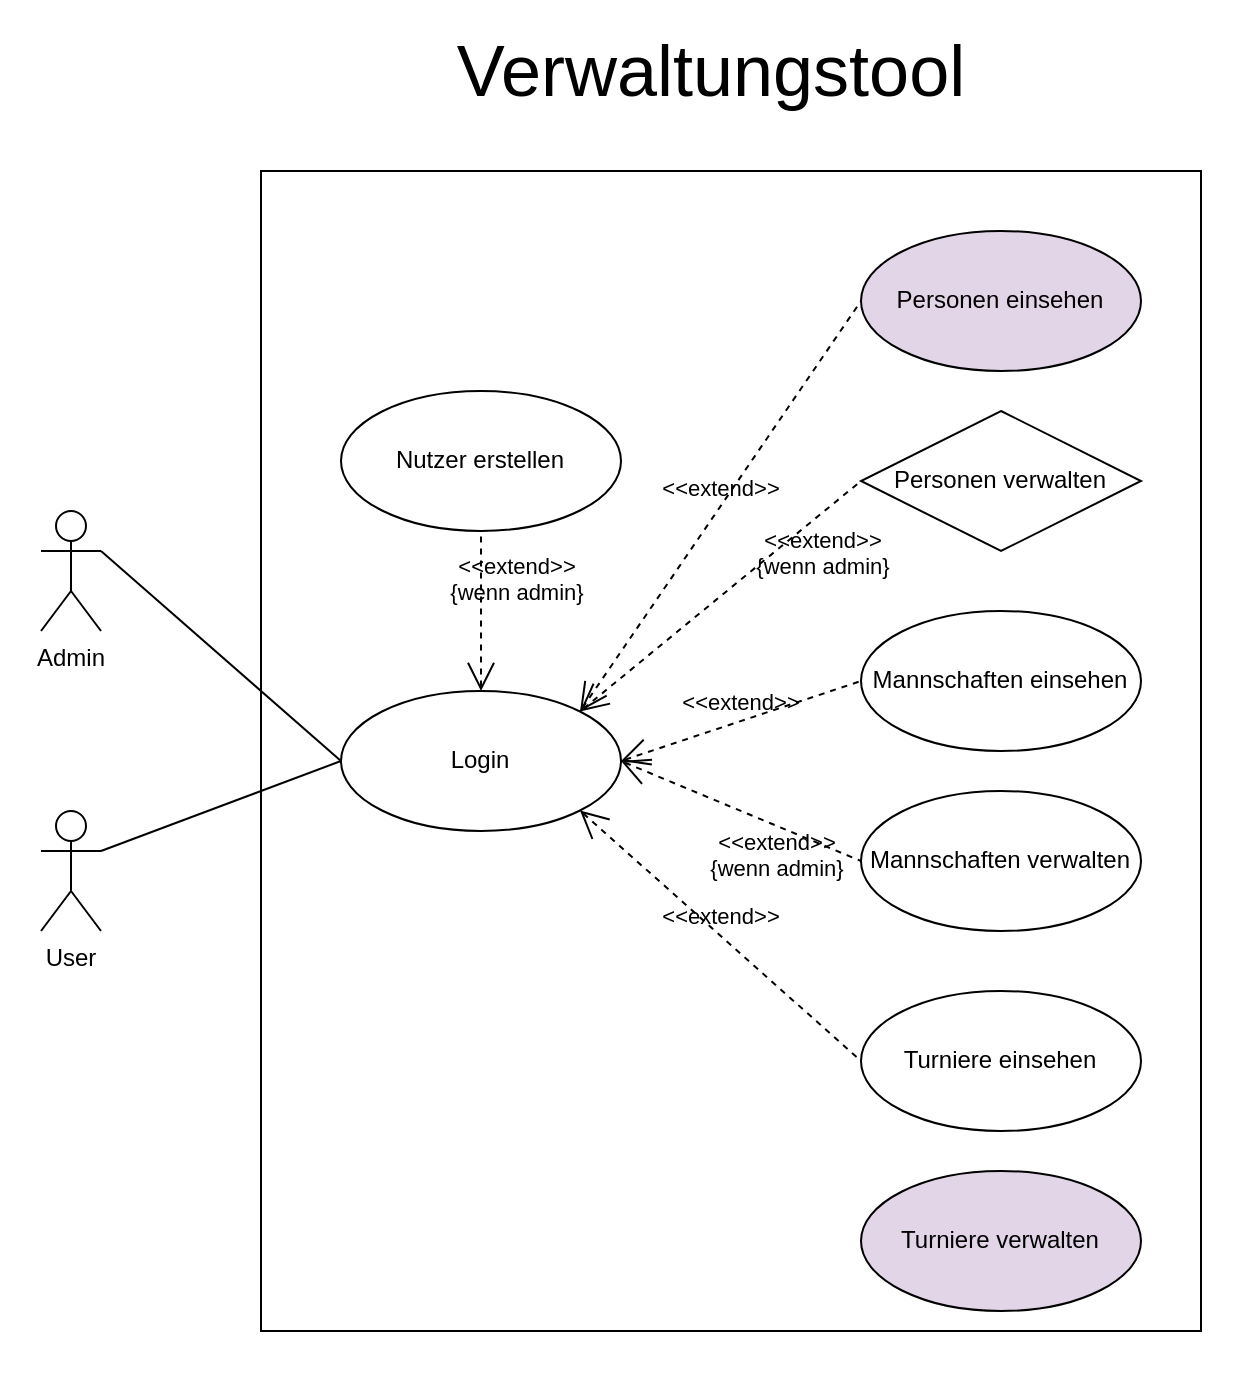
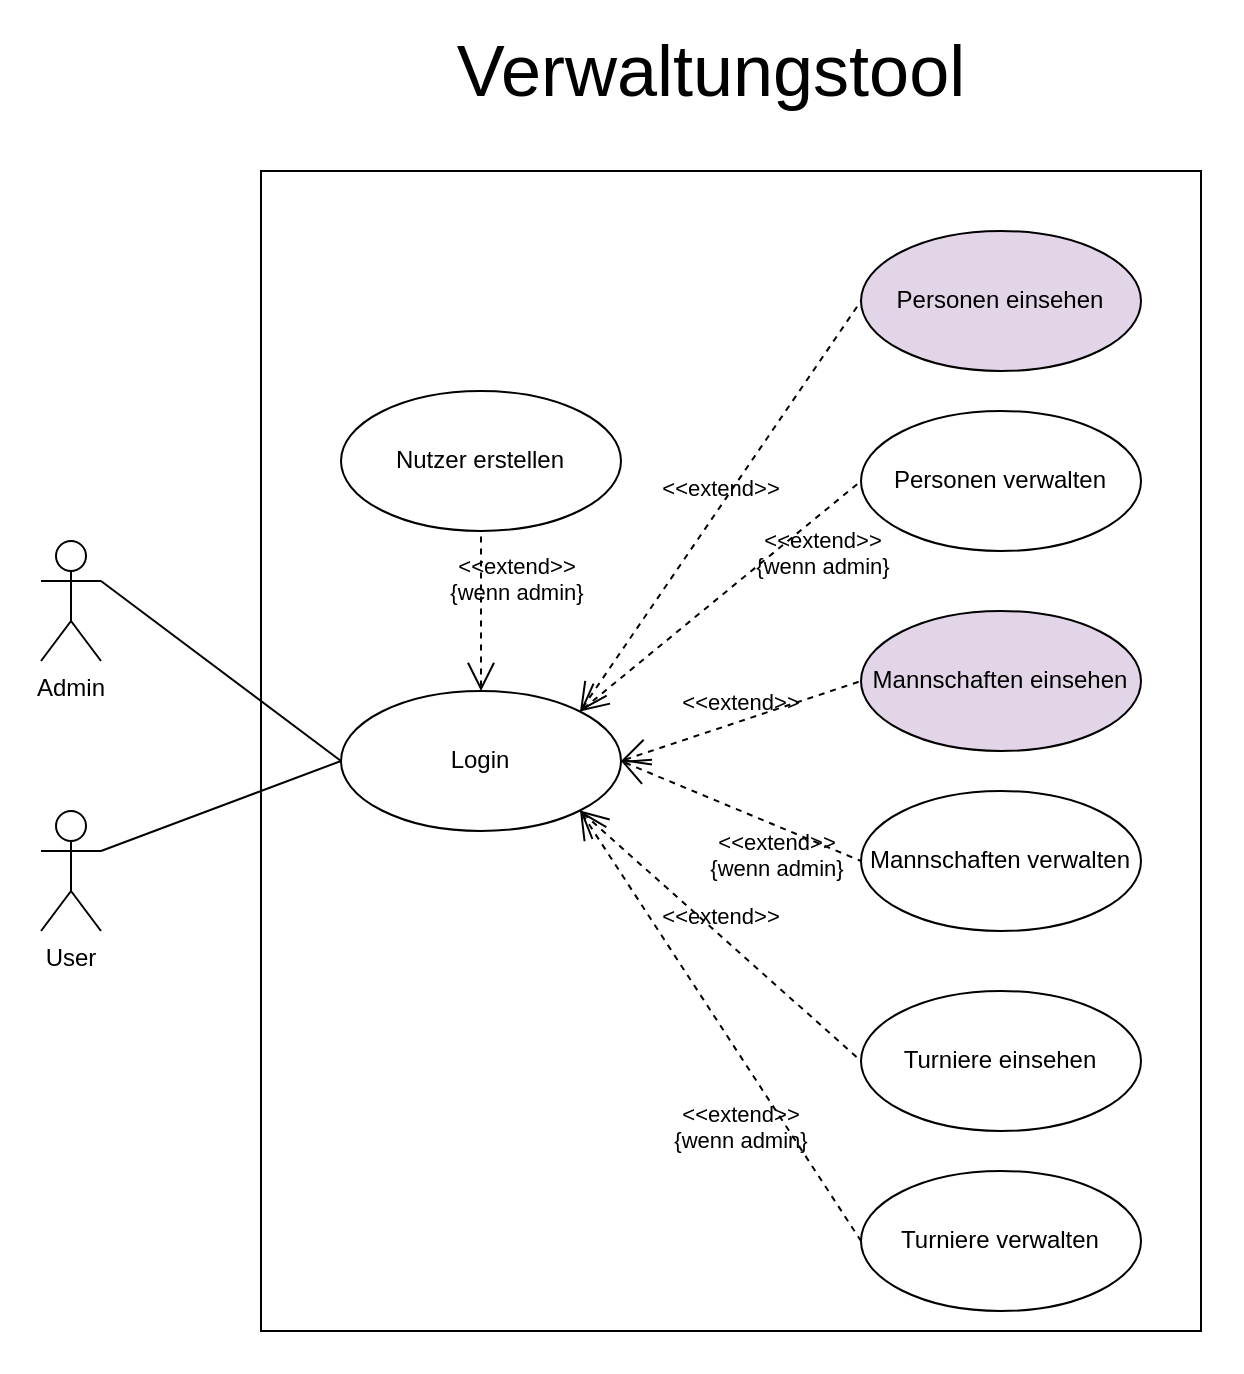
  <mxCell id="0" />
  <mxCell id="1" parent="0" />
- <mxCell id="2" value="Admin" style="shape=umlActor;html=1;verticalLabelPosition=bottom;verticalAlign=top;align=center;" vertex="1" parent="1"><mxGeometry x="20" y="255" width="30" height="60" as="geometry" /></mxCell>
+ <mxCell id="2" value="Admin" style="shape=umlActor;html=1;verticalLabelPosition=bottom;verticalAlign=top;align=center;" vertex="1" parent="1"><mxGeometry x="20" y="270" width="30" height="60" as="geometry" /></mxCell>
  <mxCell id="3" value="User" style="shape=umlActor;html=1;verticalLabelPosition=bottom;verticalAlign=top;align=center;" vertex="1" parent="1"><mxGeometry x="20" y="405" width="30" height="60" as="geometry" /></mxCell>
- <mxCell id="4" value="&lt;div&gt;Personen verwalten&lt;/div&gt;" style="rhombus;whiteSpace=wrap;html=1;" vertex="1" parent="1"><mxGeometry x="430" y="205" width="140" height="70" as="geometry" /></mxCell>
- <mxCell id="5" value="Mannschaften einsehen" style="ellipse;whiteSpace=wrap;html=1;" vertex="1" parent="1"><mxGeometry x="430" y="305" width="140" height="70" as="geometry" /></mxCell>
+ <mxCell id="4" value="&lt;div&gt;Personen verwalten&lt;/div&gt;" style="ellipse;whiteSpace=wrap;html=1;" vertex="1" parent="1"><mxGeometry x="430" y="205" width="140" height="70" as="geometry" /></mxCell>
+ <mxCell id="5" value="Mannschaften einsehen" style="ellipse;whiteSpace=wrap;html=1;fillColor=#e1d5e7;" vertex="1" parent="1"><mxGeometry x="430" y="305" width="140" height="70" as="geometry" /></mxCell>
  <mxCell id="6" value="Turniere einsehen" style="ellipse;whiteSpace=wrap;html=1;" vertex="1" parent="1"><mxGeometry x="430" y="495" width="140" height="70" as="geometry" /></mxCell>
  <mxCell id="7" value="Login" style="ellipse;whiteSpace=wrap;html=1;" vertex="1" parent="1"><mxGeometry x="170" y="345" width="140" height="70" as="geometry" /></mxCell>
  <mxCell id="8" value="Nutzer erstellen" style="ellipse;whiteSpace=wrap;html=1;" vertex="1" parent="1"><mxGeometry x="170" y="195" width="140" height="70" as="geometry" /></mxCell>
  <mxCell id="9" value="Personen einsehen" style="ellipse;whiteSpace=wrap;html=1;fillColor=#e1d5e7;" vertex="1" parent="1"><mxGeometry x="430" y="115" width="140" height="70" as="geometry" /></mxCell>
  <mxCell id="10" value="Mannschaften verwalten" style="ellipse;whiteSpace=wrap;html=1;" vertex="1" parent="1"><mxGeometry x="430" y="395" width="140" height="70" as="geometry" /></mxCell>
- <mxCell id="11" value="Turniere verwalten" style="ellipse;whiteSpace=wrap;html=1;fillColor=#e1d5e7;" vertex="1" parent="1"><mxGeometry x="430" y="585" width="140" height="70" as="geometry" /></mxCell>
+ <mxCell id="11" value="Turniere verwalten" style="ellipse;whiteSpace=wrap;html=1;" vertex="1" parent="1"><mxGeometry x="430" y="585" width="140" height="70" as="geometry" /></mxCell>
  <mxCell id="12" value="&amp;lt;&amp;lt;extend&amp;gt;&amp;gt;" style="edgeStyle=none;html=1;startArrow=open;endArrow=none;startSize=12;verticalAlign=bottom;dashed=1;labelBackgroundColor=none;exitX=1;exitY=0;exitDx=0;exitDy=0;entryX=0;entryY=0.5;entryDx=0;entryDy=0;" edge="1" parent="1" source="7" target="9"><mxGeometry width="160" relative="1" as="geometry"><mxPoint x="290" y="455" as="sourcePoint" /><mxPoint x="450" y="455" as="targetPoint" /></mxGeometry></mxCell>
  <mxCell id="13" value="&lt;div&gt;&amp;lt;&amp;lt;extend&amp;gt;&amp;gt;&lt;/div&gt;&lt;div&gt;{wenn admin}&lt;br&gt;&lt;/div&gt;" style="edgeStyle=none;html=1;startArrow=open;endArrow=none;startSize=12;verticalAlign=bottom;dashed=1;labelBackgroundColor=none;entryX=0;entryY=0.5;entryDx=0;entryDy=0;exitX=1;exitY=0;exitDx=0;exitDy=0;" edge="1" parent="1" source="7" target="4"><mxGeometry x="0.476" y="-28" width="160" relative="1" as="geometry"><mxPoint x="310" y="375" as="sourcePoint" /><mxPoint x="440" y="160" as="targetPoint" /><mxPoint as="offset" /></mxGeometry></mxCell>
  <mxCell id="14" value="&lt;div&gt;&amp;lt;&amp;lt;extend&amp;gt;&amp;gt;&lt;/div&gt;&lt;div&gt;{wenn admin}&lt;br&gt;&lt;/div&gt;" style="edgeStyle=none;html=1;startArrow=open;endArrow=none;startSize=12;verticalAlign=bottom;dashed=1;labelBackgroundColor=none;entryX=0;entryY=0.5;entryDx=0;entryDy=0;exitX=1;exitY=0.5;exitDx=0;exitDy=0;" edge="1" parent="1" source="7" target="10"><mxGeometry x="0.476" y="-28" width="160" relative="1" as="geometry"><mxPoint x="320" y="390" as="sourcePoint" /><mxPoint x="440" y="250" as="targetPoint" /><mxPoint as="offset" /></mxGeometry></mxCell>
+ <mxCell id="15" value="&lt;div&gt;&amp;lt;&amp;lt;extend&amp;gt;&amp;gt;&lt;/div&gt;&lt;div&gt;{wenn admin}&lt;br&gt;&lt;/div&gt;" style="edgeStyle=none;html=1;startArrow=open;endArrow=none;startSize=12;verticalAlign=bottom;dashed=1;labelBackgroundColor=none;entryX=0;entryY=0.5;entryDx=0;entryDy=0;exitX=1;exitY=1;exitDx=0;exitDy=0;" edge="1" parent="1" source="7" target="11"><mxGeometry x="0.476" y="-28" width="160" relative="1" as="geometry"><mxPoint x="320" y="390" as="sourcePoint" /><mxPoint x="440" y="440" as="targetPoint" /><mxPoint as="offset" /></mxGeometry></mxCell>
  <mxCell id="16" value="&amp;lt;&amp;lt;extend&amp;gt;&amp;gt;" style="edgeStyle=none;html=1;startArrow=open;endArrow=none;startSize=12;verticalAlign=bottom;dashed=1;labelBackgroundColor=none;exitX=1;exitY=0.5;exitDx=0;exitDy=0;entryX=0;entryY=0.5;entryDx=0;entryDy=0;" edge="1" parent="1" source="7" target="5"><mxGeometry width="160" relative="1" as="geometry"><mxPoint x="320" y="390" as="sourcePoint" /><mxPoint x="440" y="160" as="targetPoint" /></mxGeometry></mxCell>
  <mxCell id="17" value="&amp;lt;&amp;lt;extend&amp;gt;&amp;gt;" style="edgeStyle=none;html=1;startArrow=open;endArrow=none;startSize=12;verticalAlign=bottom;dashed=1;labelBackgroundColor=none;exitX=1;exitY=1;exitDx=0;exitDy=0;entryX=0;entryY=0.5;entryDx=0;entryDy=0;" edge="1" parent="1" source="7" target="6"><mxGeometry width="160" relative="1" as="geometry"><mxPoint x="320" y="390" as="sourcePoint" /><mxPoint x="440" y="350" as="targetPoint" /></mxGeometry></mxCell>
  <mxCell id="18" value="&lt;div&gt;&amp;lt;&amp;lt;extend&amp;gt;&amp;gt;&lt;/div&gt;&lt;div&gt;{wenn admin}&lt;br&gt;&lt;/div&gt;" style="edgeStyle=none;html=1;startArrow=open;endArrow=none;startSize=12;verticalAlign=bottom;dashed=1;labelBackgroundColor=none;entryX=0.5;entryY=1;entryDx=0;entryDy=0;exitX=0.5;exitY=0;exitDx=0;exitDy=0;" edge="1" parent="1" source="7" target="8"><mxGeometry x="-0.006" y="-18" width="160" relative="1" as="geometry"><mxPoint x="299.497" y="365.251" as="sourcePoint" /><mxPoint x="440" y="250" as="targetPoint" /><mxPoint as="offset" /></mxGeometry></mxCell>
  <mxCell id="19" value="" style="endArrow=none;html=1;entryX=0;entryY=0.5;entryDx=0;entryDy=0;exitX=1;exitY=0.333;exitDx=0;exitDy=0;exitPerimeter=0;" edge="1" parent="1" source="2" target="7"><mxGeometry width="50" height="50" relative="1" as="geometry"><mxPoint x="350" y="475" as="sourcePoint" /><mxPoint x="400" y="425" as="targetPoint" /></mxGeometry></mxCell>
  <mxCell id="20" value="" style="endArrow=none;html=1;exitX=1;exitY=0.333;exitDx=0;exitDy=0;exitPerimeter=0;entryX=0;entryY=0.5;entryDx=0;entryDy=0;" edge="1" parent="1" source="3" target="7"><mxGeometry width="50" height="50" relative="1" as="geometry"><mxPoint x="60" y="285" as="sourcePoint" /><mxPoint x="160" y="375" as="targetPoint" /></mxGeometry></mxCell>
  <mxCell id="21" value="" style="rounded=0;whiteSpace=wrap;html=1;fillColor=none;" vertex="1" parent="1"><mxGeometry x="130" y="85" width="470" height="580" as="geometry" /></mxCell>
  <mxCell id="22" value="&lt;div&gt;&lt;font style=&quot;font-size: 36px&quot;&gt;Verwaltungstool&lt;/font&gt;&lt;/div&gt;" style="text;html=1;align=center;verticalAlign=middle;resizable=0;points=[];autosize=1;" vertex="1" parent="1"><mxGeometry x="220" y="20" width="270" height="30" as="geometry" /></mxCell>
